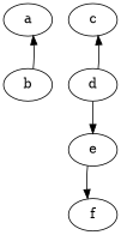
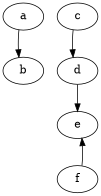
  digraph {
    node [Processor=1 Weight=3]
    edge [Weight=2]
    a [Start=0]
    b [Start=3 Weight=2]
    c [Start=5]
    d [Start=8 Weight=4]
    e [Start=12]
    f [Start=15 Weight=1]
-   b -> a
-   d -> c
+   a -> b
+   c -> d
    d -> e
-   e -> f
+   f -> e
  }
